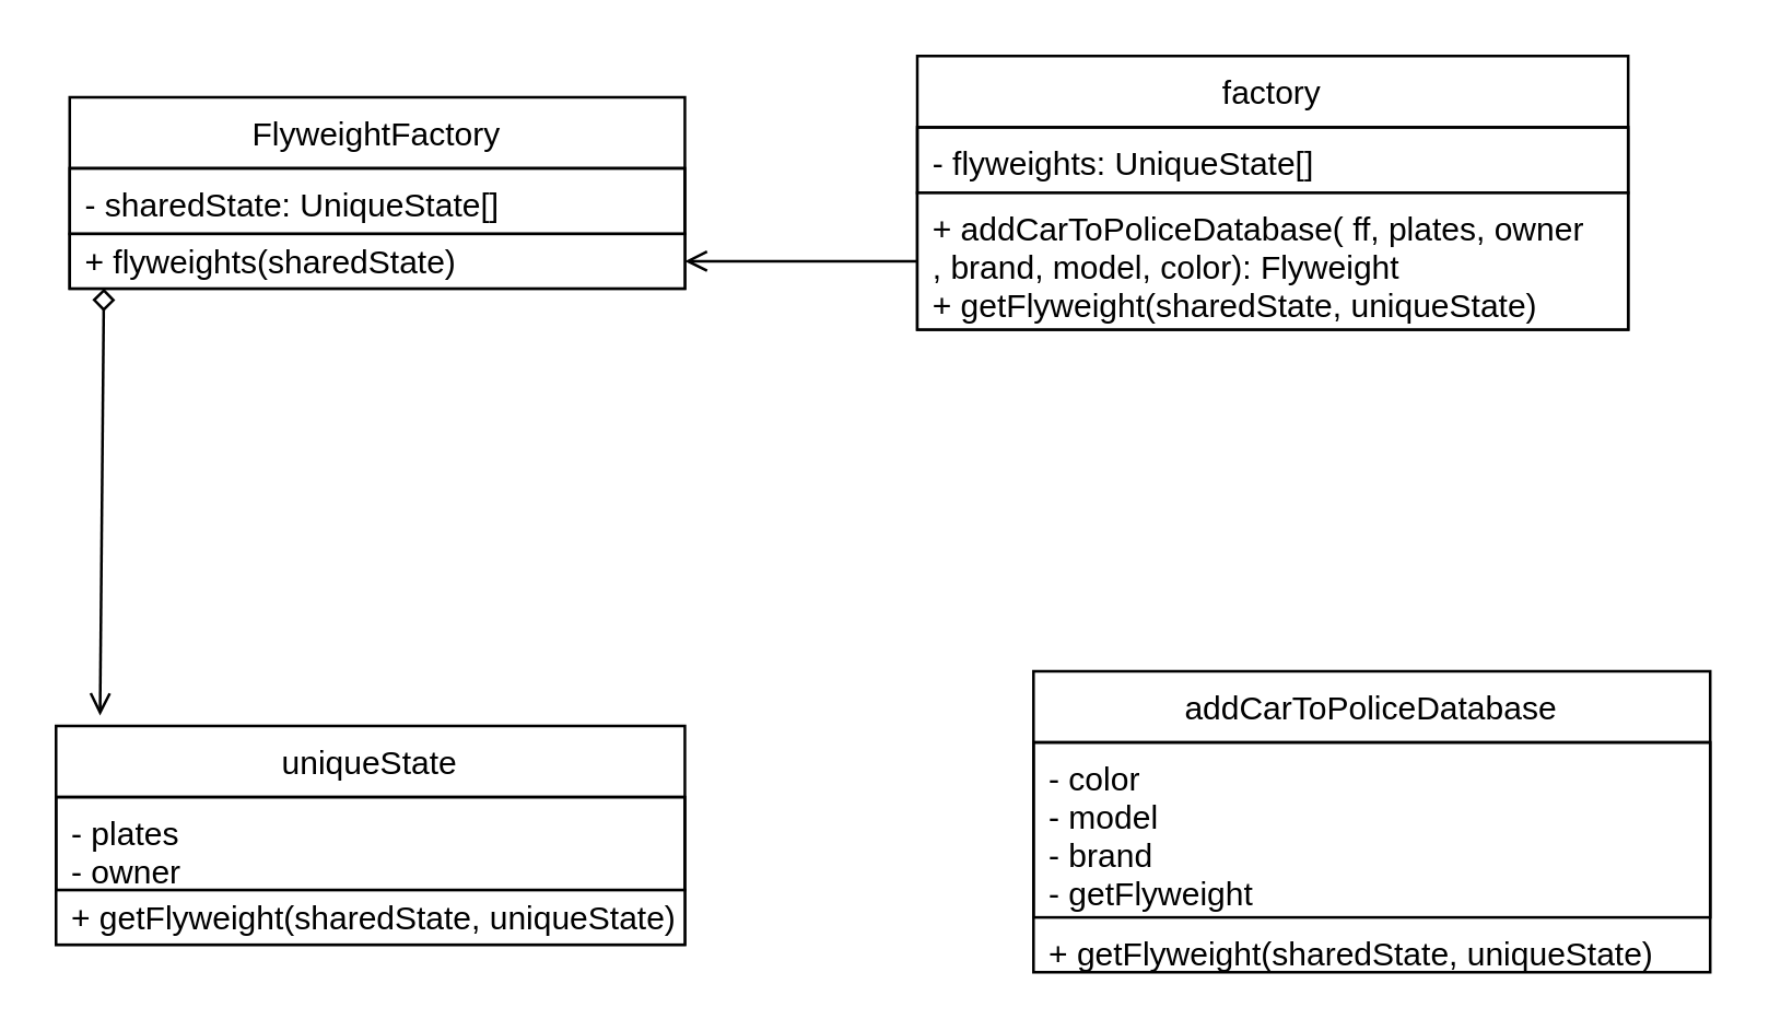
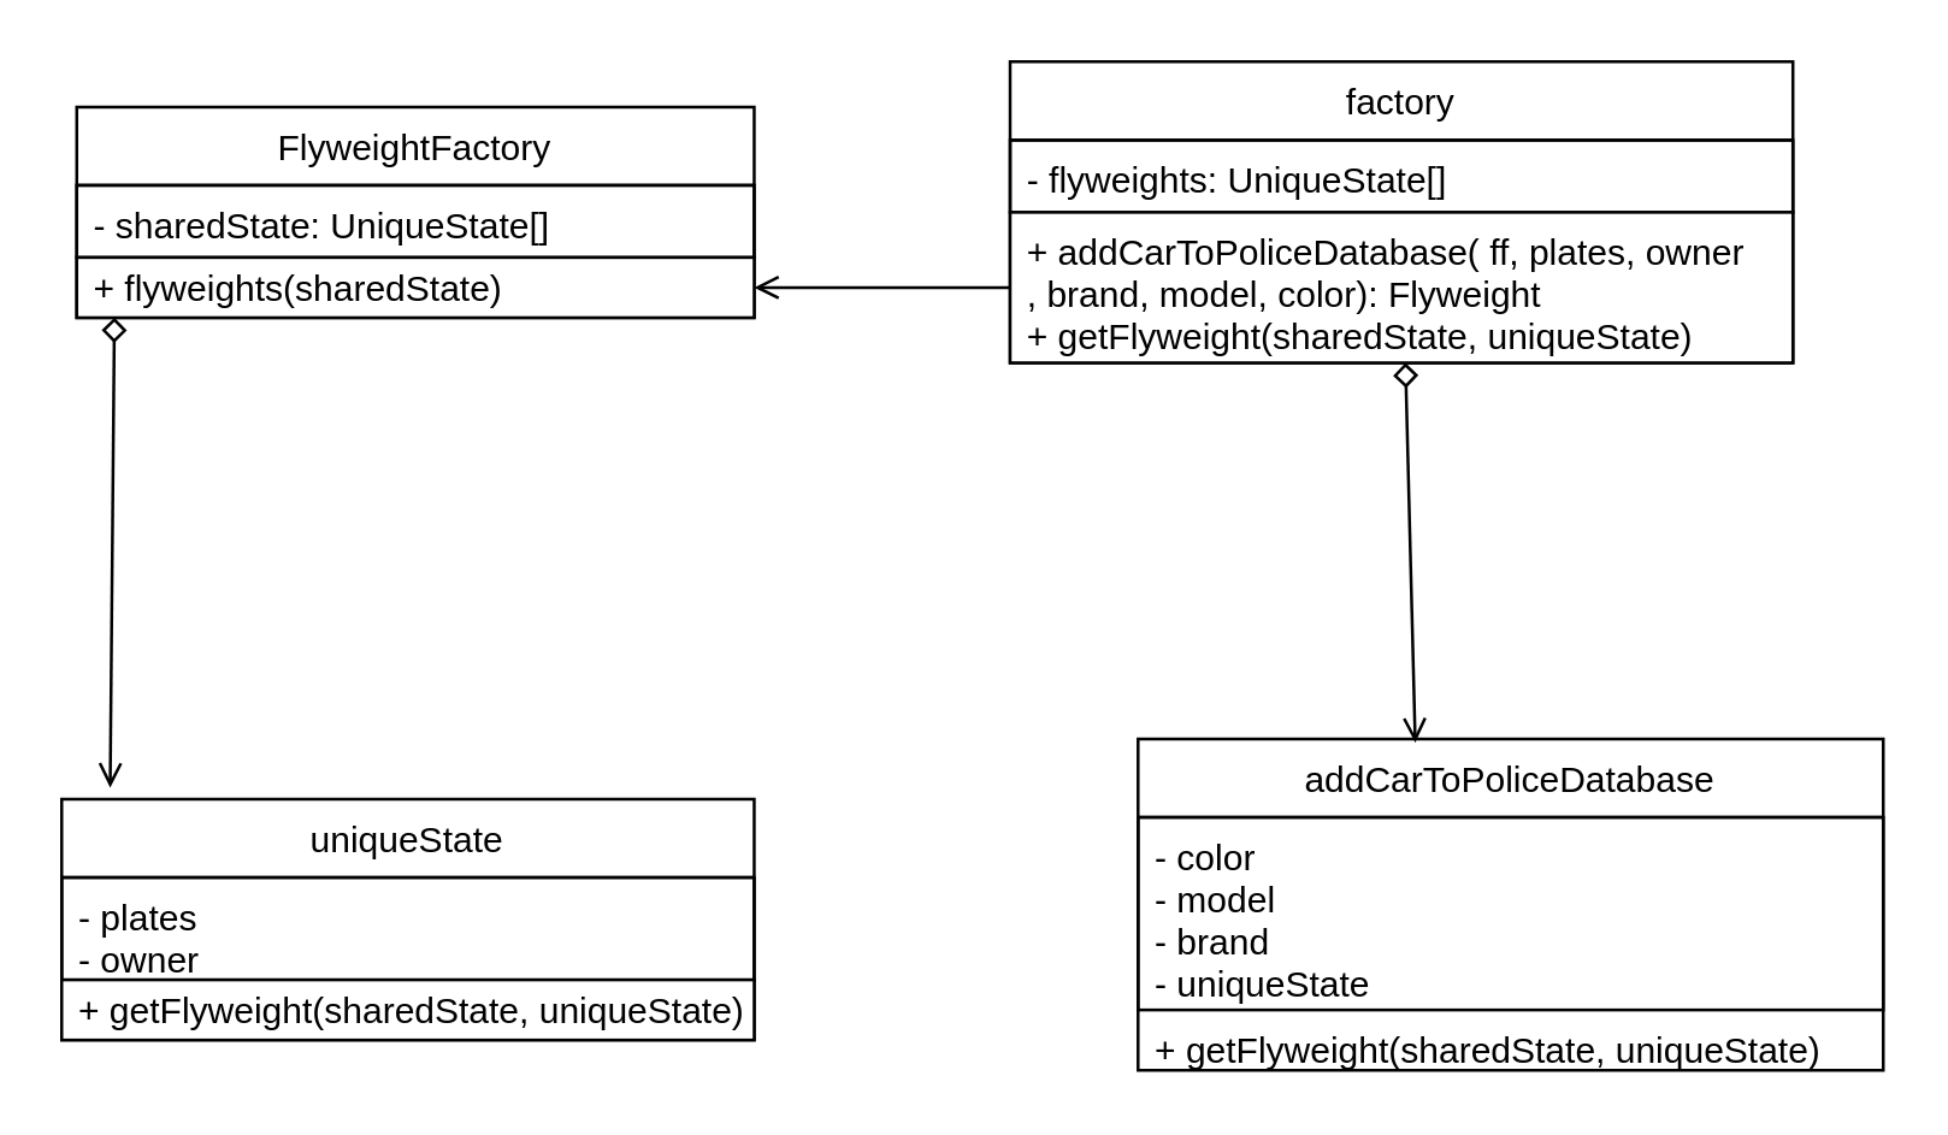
  <mxCell id="0" />
  <mxCell id="1" parent="0" />
  <mxCell id="2" value="addCarToPoliceDatabase" style="swimlane;fontStyle=0;childLayout=stackLayout;horizontal=1;startSize=26;horizontalStack=0;resizeParent=1;resizeParentMax=0;resizeLast=0;collapsible=1;marginBottom=0;" vertex="1" parent="1"><mxGeometry x="377.5" y="245" width="247.5" height="110" as="geometry" /></mxCell>
- <mxCell id="3" value="- color&#10;- model&#10;- brand&#10;- getFlyweight" style="text;strokeColor=#000000;fillColor=none;align=left;verticalAlign=top;spacingLeft=4;spacingRight=4;overflow=hidden;rotatable=0;points=[[0,0.5],[1,0.5]];portConstraint=eastwest;shadow=0;" vertex="1" parent="2"><mxGeometry y="26" width="247.5" height="64" as="geometry" /></mxCell>
+ <mxCell id="3" value="- color&#10;- model&#10;- brand&#10;- uniqueState" style="text;strokeColor=#000000;fillColor=none;align=left;verticalAlign=top;spacingLeft=4;spacingRight=4;overflow=hidden;rotatable=0;points=[[0,0.5],[1,0.5]];portConstraint=eastwest;shadow=0;" vertex="1" parent="2"><mxGeometry y="26" width="247.5" height="64" as="geometry" /></mxCell>
  <mxCell id="4" value="+ getFlyweight(sharedState, uniqueState)" style="text;strokeColor=none;fillColor=none;align=left;verticalAlign=top;spacingLeft=4;spacingRight=4;overflow=hidden;rotatable=0;points=[[0,0.5],[1,0.5]];portConstraint=eastwest;" vertex="1" parent="2"><mxGeometry y="90" width="247.5" height="20" as="geometry" /></mxCell>
  <mxCell id="5" style="edgeStyle=none;rounded=0;orthogonalLoop=1;jettySize=auto;html=1;startArrow=diamond;startFill=0;endArrow=open;endFill=0;entryX=0.07;entryY=-0.048;entryDx=0;entryDy=0;entryPerimeter=0;" edge="1" parent="1" target="9"><mxGeometry relative="1" as="geometry"><mxPoint x="37.5" y="105" as="sourcePoint" /><mxPoint x="37.5" y="315" as="targetPoint" /></mxGeometry></mxCell>
  <mxCell id="6" value="FlyweightFactory" style="swimlane;fontStyle=0;childLayout=stackLayout;horizontal=1;startSize=26;horizontalStack=0;resizeParent=1;resizeParentMax=0;resizeLast=0;collapsible=1;marginBottom=0;" vertex="1" parent="1"><mxGeometry x="25" y="35" width="225" height="70" as="geometry" /></mxCell>
  <mxCell id="7" value="- sharedState: UniqueState[]" style="text;strokeColor=#000000;fillColor=none;align=left;verticalAlign=top;spacingLeft=4;spacingRight=4;overflow=hidden;rotatable=0;points=[[0,0.5],[1,0.5]];portConstraint=eastwest;shadow=0;" vertex="1" parent="6"><mxGeometry y="26" width="225" height="24" as="geometry" /></mxCell>
  <mxCell id="8" value="+ flyweights(sharedState)" style="text;strokeColor=#000000;align=left;verticalAlign=bottom;spacingLeft=4;spacingRight=4;overflow=hidden;rotatable=0;points=[[0,0.5],[1,0.5]];portConstraint=eastwest;fillColor=#ffffff;" vertex="1" parent="6"><mxGeometry y="50" width="225" height="20" as="geometry" /></mxCell>
  <mxCell id="9" value="uniqueState" style="swimlane;fontStyle=0;childLayout=stackLayout;horizontal=1;startSize=26;horizontalStack=0;resizeParent=1;resizeParentMax=0;resizeLast=0;collapsible=1;marginBottom=0;" vertex="1" parent="1"><mxGeometry x="20" y="265" width="230" height="80" as="geometry" /></mxCell>
  <mxCell id="10" value="- plates&#10;- owner" style="text;strokeColor=#000000;fillColor=none;align=left;verticalAlign=top;spacingLeft=4;spacingRight=4;overflow=hidden;rotatable=0;points=[[0,0.5],[1,0.5]];portConstraint=eastwest;shadow=0;" vertex="1" parent="9"><mxGeometry y="26" width="230" height="34" as="geometry" /></mxCell>
  <mxCell id="11" value="+ getFlyweight(sharedState, uniqueState)" style="text;strokeColor=#000000;align=left;verticalAlign=bottom;spacingLeft=4;spacingRight=4;overflow=hidden;rotatable=0;points=[[0,0.5],[1,0.5]];portConstraint=eastwest;fillColor=#ffffff;" vertex="1" parent="9"><mxGeometry y="60" width="230" height="20" as="geometry" /></mxCell>
  <mxCell id="12" style="rounded=0;orthogonalLoop=1;jettySize=auto;html=1;entryX=1;entryY=0.5;entryDx=0;entryDy=0;startArrow=none;startFill=0;endArrow=open;endFill=0;exitX=0;exitY=0.5;exitDx=0;exitDy=0;" edge="1" parent="1" source="16" target="8"><mxGeometry relative="1" as="geometry" /></mxCell>
+ <mxCell id="13" style="edgeStyle=none;rounded=0;orthogonalLoop=1;jettySize=auto;html=1;entryX=0.372;entryY=0.011;entryDx=0;entryDy=0;entryPerimeter=0;startArrow=diamond;startFill=0;endArrow=open;endFill=0;" edge="1" parent="1" source="14" target="2"><mxGeometry relative="1" as="geometry" /></mxCell>
  <mxCell id="14" value="factory" style="swimlane;fontStyle=0;childLayout=stackLayout;horizontal=1;startSize=26;horizontalStack=0;resizeParent=1;resizeParentMax=0;resizeLast=0;collapsible=1;marginBottom=0;" vertex="1" parent="1"><mxGeometry x="335" y="20" width="260" height="100" as="geometry" /></mxCell>
  <mxCell id="15" value="- flyweights: UniqueState[]" style="text;strokeColor=#000000;fillColor=none;align=left;verticalAlign=top;spacingLeft=4;spacingRight=4;overflow=hidden;rotatable=0;points=[[0,0.5],[1,0.5]];portConstraint=eastwest;shadow=0;" vertex="1" parent="14"><mxGeometry y="26" width="260" height="24" as="geometry" /></mxCell>
  <mxCell id="16" value="+ addCarToPoliceDatabase( ff, plates, owner&#10;, brand, model, color): Flyweight&#10;+ getFlyweight(sharedState, uniqueState)" style="text;strokeColor=#000000;align=left;verticalAlign=top;spacingLeft=4;spacingRight=4;overflow=hidden;rotatable=0;points=[[0,0.5],[1,0.5]];portConstraint=eastwest;fillColor=#ffffff;" vertex="1" parent="14"><mxGeometry y="50" width="260" height="50" as="geometry" /></mxCell>
